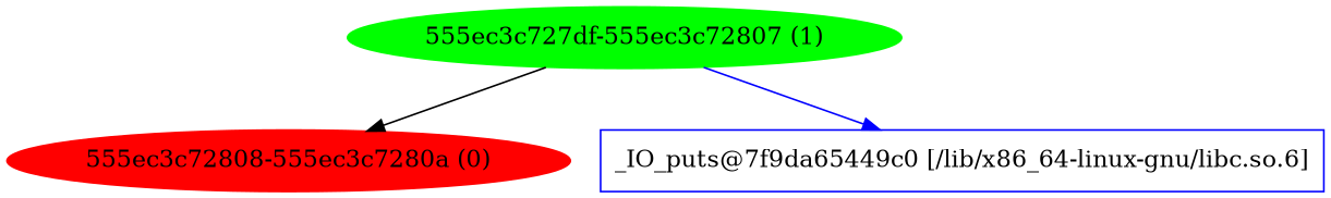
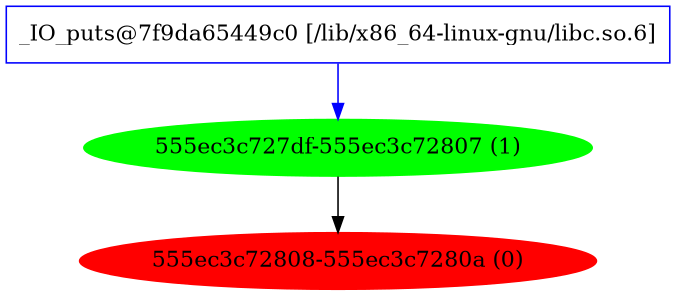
  digraph {
    node [style=filled]
    n1 [color=red label="555ec3c72808-555ec3c7280a (0)"]
    n2 [color=green label="555ec3c727df-555ec3c72807 (1)"]
    n3 [color=blue label="_IO_puts@7f9da65449c0 [/lib/x86_64-linux-gnu/libc.so.6]" shape=rectangle style=""]
    n2 -> n1
-   n2 -> n3 [color=blue]
+   n3 -> n2 [color=blue]
  }
